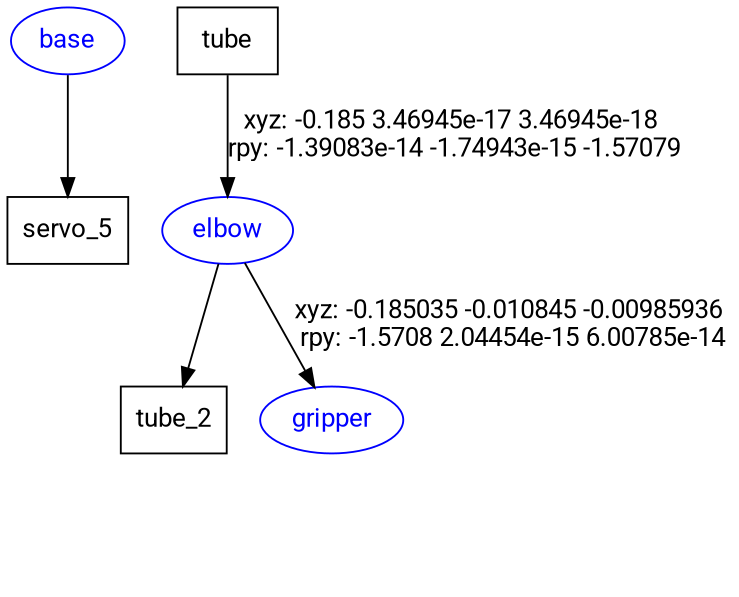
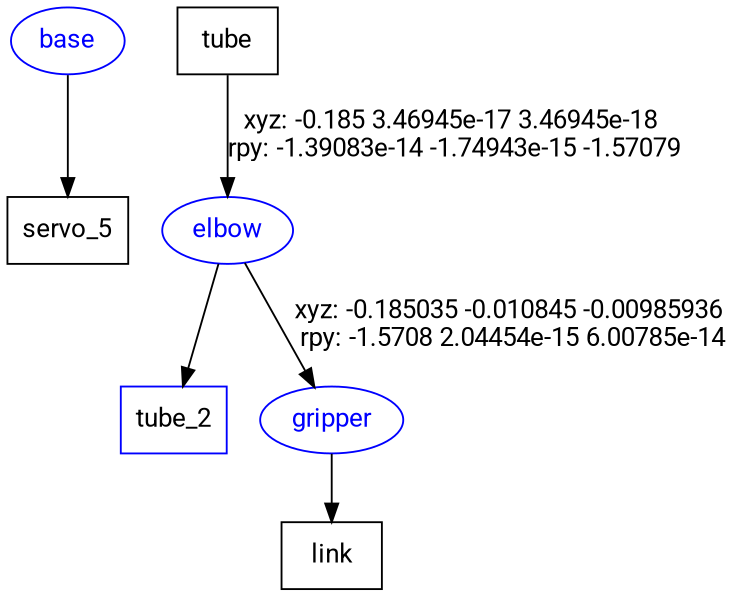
  digraph {
    fontname=Roboto
    node [fontname=Roboto shape=box]
    edge [fontname=Roboto]
    base [color=blue fontcolor=blue shape=ellipse]
    n2 [label=servo_5]
    n3 [label=tube]
    elbow [color=blue fontcolor=blue shape=ellipse]
-   n5 [label=tube_2]
+   n5 [label=tube_2 color=blue]
    gripper [color=blue fontcolor=blue shape=ellipse]
+   n7 [label=link]
    base -> n2
    n3 -> elbow [label="xyz: -0.185 3.46945e-17 3.46945e-18 \nrpy: -1.39083e-14 -1.74943e-15 -1.57079"]
    elbow -> n5
    elbow -> gripper [label="xyz: -0.185035 -0.010845 -0.00985936 \nrpy: -1.5708 2.04454e-15 6.00785e-14"]
+   gripper -> n7
  }
